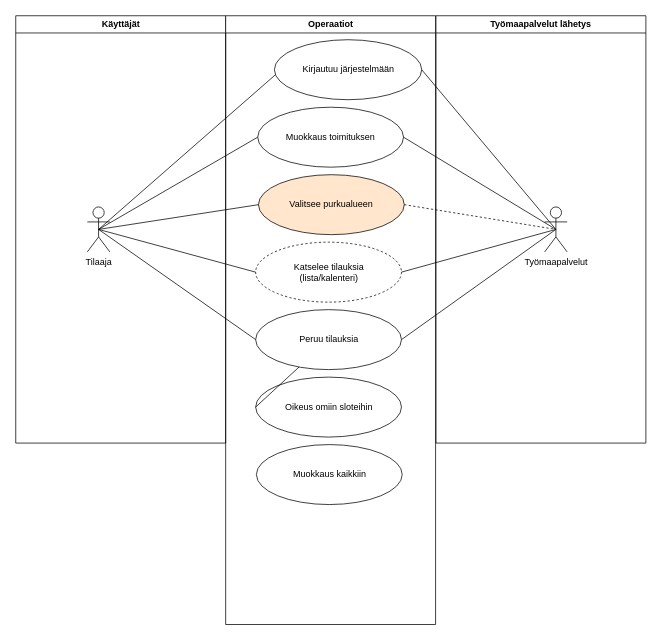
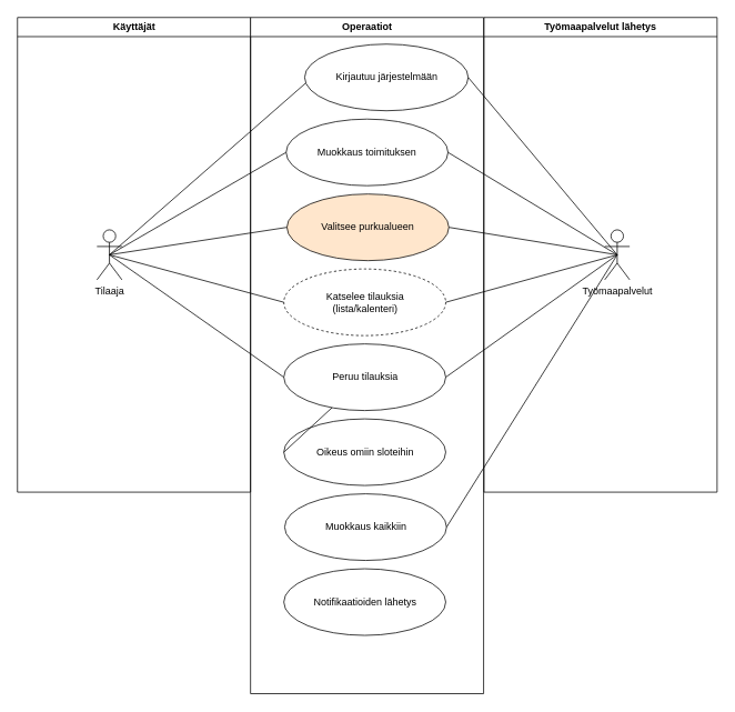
  <mxCell id="0" />
  <mxCell id="1" parent="0" />
  <mxCell id="2" value="Käyttäjät" style="swimlane;whiteSpace=wrap" parent="1" vertex="1"><mxGeometry x="20.5" y="20" width="280" height="570" as="geometry" /></mxCell>
  <mxCell id="3" value="Tilaaja" style="shape=umlActor;verticalLabelPosition=bottom;verticalAlign=top;html=1;outlineConnect=0;" parent="2" vertex="1"><mxGeometry x="95.5" y="255" width="30" height="60" as="geometry" /></mxCell>
  <mxCell id="4" value="Operaatiot" style="swimlane;whiteSpace=wrap" parent="1" vertex="1"><mxGeometry x="300.5" y="20" width="280" height="812" as="geometry" /></mxCell>
  <mxCell id="5" value="Kirjautuu järjestelmään" style="ellipse;whiteSpace=wrap;html=1;" parent="4" vertex="1"><mxGeometry x="65" y="32" width="196.5" height="80" as="geometry" /></mxCell>
  <mxCell id="6" value="Muokkaus toimituksen" style="ellipse;whiteSpace=wrap;html=1;" parent="4" vertex="1"><mxGeometry x="42.75" y="122" width="194.5" height="80" as="geometry" /></mxCell>
  <mxCell id="7" value="Katselee tilauksia&lt;br&gt;(lista/kalenteri)" style="ellipse;whiteSpace=wrap;html=1;dashed=1;" parent="4" vertex="1"><mxGeometry x="40" y="302" width="194.5" height="80" as="geometry" /></mxCell>
  <mxCell id="8" value="Peruu tilauksia" style="ellipse;whiteSpace=wrap;html=1;" parent="4" vertex="1"><mxGeometry x="40" y="392" width="194.5" height="80" as="geometry" /></mxCell>
  <mxCell id="9" value="Valitsee purkualueen" style="ellipse;whiteSpace=wrap;html=1;fillColor=#ffe6cc;" parent="4" vertex="1"><mxGeometry x="43.75" y="212" width="194.5" height="80" as="geometry" /></mxCell>
  <mxCell id="10" value="Oikeus omiin sloteihin" style="ellipse;whiteSpace=wrap;html=1;" parent="4" vertex="1"><mxGeometry x="40" y="482" width="194.5" height="80" as="geometry" /></mxCell>
  <mxCell id="11" value="Muokkaus kaikkiin" style="ellipse;whiteSpace=wrap;html=1;" vertex="1" parent="4"><mxGeometry x="41" y="572" width="194.5" height="80" as="geometry" /></mxCell>
+ <mxCell id="12" value="Notifikaatioiden lähetys" style="ellipse;whiteSpace=wrap;html=1;" vertex="1" parent="4"><mxGeometry x="40" y="662" width="194.5" height="80" as="geometry" /></mxCell>
  <mxCell id="13" value="Työmaapalvelut lähetys" style="swimlane;whiteSpace=wrap;startSize=23;" parent="1" vertex="1"><mxGeometry x="581" y="20" width="280" height="570" as="geometry" /></mxCell>
  <mxCell id="14" value="Työmaapalvelut" style="shape=umlActor;verticalLabelPosition=bottom;verticalAlign=top;html=1;outlineConnect=0;" parent="13" vertex="1"><mxGeometry x="145" y="255" width="30" height="60" as="geometry" /></mxCell>
  <mxCell id="15" value="" style="endArrow=none;html=1;rounded=0;entryX=0;entryY=0.5;entryDx=0;entryDy=0;exitX=0.5;exitY=0.5;exitDx=0;exitDy=0;exitPerimeter=0;" parent="1" source="3" target="7" edge="1"><mxGeometry width="50" height="50" relative="1" as="geometry"><mxPoint x="151" y="132" as="sourcePoint" /><mxPoint x="466" y="252" as="targetPoint" /></mxGeometry></mxCell>
  <mxCell id="16" value="" style="endArrow=none;html=1;rounded=0;entryX=0;entryY=0.5;entryDx=0;entryDy=0;exitX=0.5;exitY=0.5;exitDx=0;exitDy=0;exitPerimeter=0;" parent="1" source="3" target="6" edge="1"><mxGeometry width="50" height="50" relative="1" as="geometry"><mxPoint x="166" y="142" as="sourcePoint" /><mxPoint x="354" y="282" as="targetPoint" /></mxGeometry></mxCell>
  <mxCell id="17" value="" style="endArrow=none;html=1;rounded=0;entryX=0.005;entryY=0.588;entryDx=0;entryDy=0;entryPerimeter=0;exitX=0.5;exitY=0.5;exitDx=0;exitDy=0;exitPerimeter=0;" parent="1" source="3" target="5" edge="1"><mxGeometry width="50" height="50" relative="1" as="geometry"><mxPoint x="166" y="142" as="sourcePoint" /><mxPoint x="466" y="252" as="targetPoint" /></mxGeometry></mxCell>
  <mxCell id="18" value="" style="endArrow=none;html=1;rounded=0;exitX=0;exitY=0.5;exitDx=0;exitDy=0;entryX=0.5;entryY=0.5;entryDx=0;entryDy=0;entryPerimeter=0;" parent="1" source="8" target="3" edge="1"><mxGeometry width="50" height="50" relative="1" as="geometry"><mxPoint x="416" y="302" as="sourcePoint" /><mxPoint x="466" y="252" as="targetPoint" /></mxGeometry></mxCell>
  <mxCell id="19" value="" style="endArrow=none;html=1;rounded=0;exitX=0;exitY=0.5;exitDx=0;exitDy=0;entryX=0.5;entryY=0.5;entryDx=0;entryDy=0;entryPerimeter=0;" parent="1" source="9" target="3" edge="1"><mxGeometry width="50" height="50" relative="1" as="geometry"><mxPoint x="416" y="302" as="sourcePoint" /><mxPoint x="466" y="252" as="targetPoint" /></mxGeometry></mxCell>
  <mxCell id="20" value="" style="endArrow=none;html=1;rounded=0;exitX=1;exitY=0.5;exitDx=0;exitDy=0;entryX=0.5;entryY=0.5;entryDx=0;entryDy=0;entryPerimeter=0;" parent="1" source="7" target="14" edge="1"><mxGeometry width="50" height="50" relative="1" as="geometry"><mxPoint x="416" y="302" as="sourcePoint" /><mxPoint x="466" y="252" as="targetPoint" /></mxGeometry></mxCell>
  <mxCell id="21" value="" style="endArrow=none;html=1;rounded=0;exitX=0;exitY=0.5;exitDx=0;exitDy=0;" parent="1" source="10" target="8" edge="1"><mxGeometry width="50" height="50" relative="1" as="geometry"><mxPoint x="316" y="302" as="sourcePoint" /><mxPoint x="366" y="252" as="targetPoint" /></mxGeometry></mxCell>
+ <mxCell id="22" value="" style="endArrow=none;html=1;rounded=0;entryX=0.5;entryY=0.5;entryDx=0;entryDy=0;entryPerimeter=0;exitX=1;exitY=0.5;exitDx=0;exitDy=0;" parent="1" source="11" target="14" edge="1"><mxGeometry width="50" height="50" relative="1" as="geometry"><mxPoint x="316" y="302" as="sourcePoint" /><mxPoint x="366" y="252" as="targetPoint" /></mxGeometry></mxCell>
  <mxCell id="23" value="" style="endArrow=none;html=1;rounded=0;entryX=0.5;entryY=0.5;entryDx=0;entryDy=0;entryPerimeter=0;exitX=1;exitY=0.5;exitDx=0;exitDy=0;" parent="1" source="5" target="14" edge="1"><mxGeometry width="50" height="50" relative="1" as="geometry"><mxPoint x="316" y="302" as="sourcePoint" /><mxPoint x="366" y="252" as="targetPoint" /></mxGeometry></mxCell>
  <mxCell id="24" value="" style="endArrow=none;html=1;rounded=0;entryX=0.5;entryY=0.5;entryDx=0;entryDy=0;entryPerimeter=0;exitX=1;exitY=0.5;exitDx=0;exitDy=0;" parent="1" source="6" target="14" edge="1"><mxGeometry width="50" height="50" relative="1" as="geometry"><mxPoint x="316" y="302" as="sourcePoint" /><mxPoint x="366" y="252" as="targetPoint" /></mxGeometry></mxCell>
- <mxCell id="25" value="" style="endArrow=none;html=1;rounded=0;entryX=0.5;entryY=0.5;entryDx=0;entryDy=0;entryPerimeter=0;exitX=1;exitY=0.5;exitDx=0;exitDy=0;dashed=1;" parent="1" source="9" target="14" edge="1"><mxGeometry width="50" height="50" relative="1" as="geometry"><mxPoint x="316" y="302" as="sourcePoint" /><mxPoint x="366" y="252" as="targetPoint" /></mxGeometry></mxCell>
+ <mxCell id="25" value="" style="endArrow=none;html=1;rounded=0;entryX=0.5;entryY=0.5;entryDx=0;entryDy=0;entryPerimeter=0;exitX=1;exitY=0.5;exitDx=0;exitDy=0;" parent="1" source="9" target="14" edge="1"><mxGeometry width="50" height="50" relative="1" as="geometry"><mxPoint x="316" y="302" as="sourcePoint" /><mxPoint x="366" y="252" as="targetPoint" /></mxGeometry></mxCell>
  <mxCell id="26" value="" style="endArrow=none;html=1;rounded=0;entryX=0.5;entryY=0.5;entryDx=0;entryDy=0;entryPerimeter=0;exitX=1;exitY=0.5;exitDx=0;exitDy=0;" edge="1" parent="1" source="8" target="14"><mxGeometry width="50" height="50" relative="1" as="geometry"><mxPoint x="545" y="462" as="sourcePoint" /><mxPoint x="751" y="315" as="targetPoint" /></mxGeometry></mxCell>
